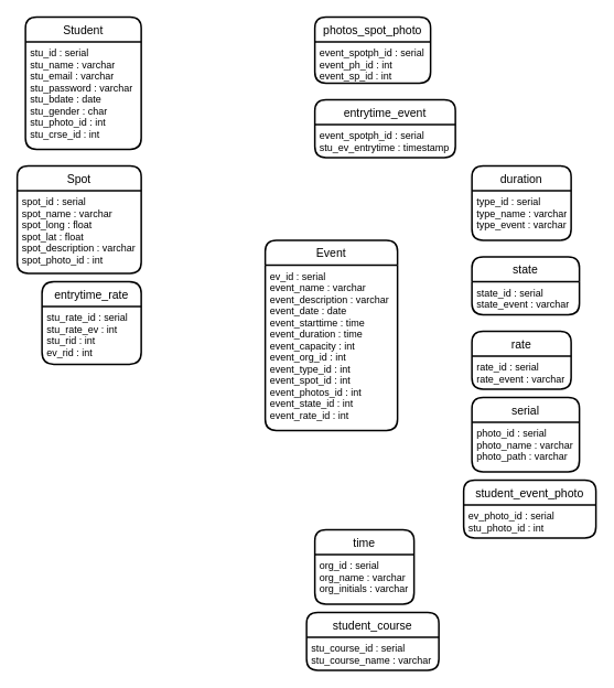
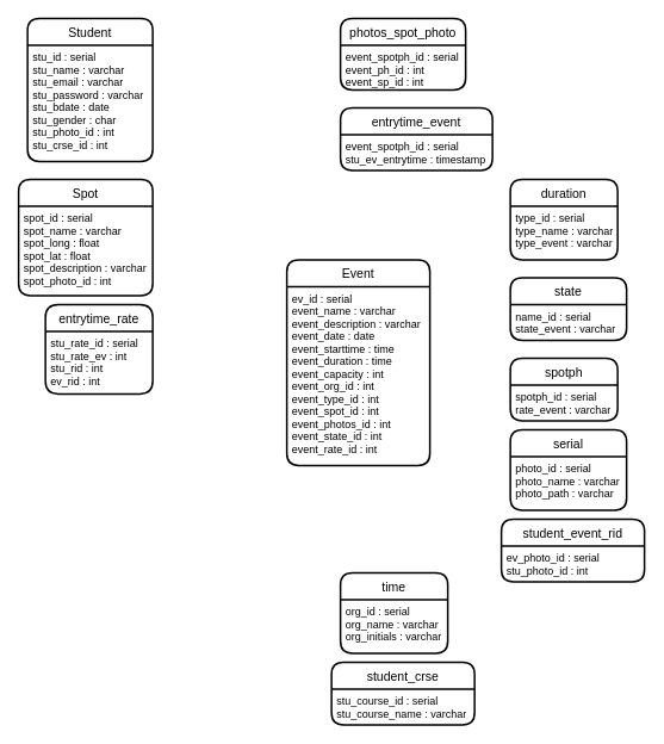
  <mxCell id="0" />
  <mxCell id="1" parent="0" />
  <mxCell id="2" value="Student" style="swimlane;childLayout=stackLayout;horizontal=1;startSize=30;horizontalStack=0;rounded=1;fontSize=14;fontStyle=0;strokeWidth=2;resizeParent=0;resizeLast=1;shadow=0;dashed=0;align=center;" vertex="1" parent="1"><mxGeometry x="30" y="20" width="140" height="160" as="geometry" /></mxCell>
  <mxCell id="3" value="stu_id : serial&#10;stu_name : varchar&#10;stu_email : varchar&#10;stu_password : varchar&#10;stu_bdate : date&#10;stu_gender : char&#10;stu_photo_id : int&#10;stu_crse_id : int&#10;&#10;" style="align=left;strokeColor=none;fillColor=none;spacingLeft=4;fontSize=12;verticalAlign=top;resizable=0;rotatable=0;part=1;" vertex="1" parent="2"><mxGeometry y="30" width="140" height="130" as="geometry" /></mxCell>
  <mxCell id="4" value="Event" style="swimlane;childLayout=stackLayout;horizontal=1;startSize=30;horizontalStack=0;rounded=1;fontSize=14;fontStyle=0;strokeWidth=2;resizeParent=0;resizeLast=1;shadow=0;dashed=0;align=center;" vertex="1" parent="1"><mxGeometry x="320" y="290" width="160" height="230" as="geometry" /></mxCell>
  <mxCell id="5" value="ev_id : serial&#10;event_name : varchar&#10;event_description : varchar&#10;event_date : date&#10;event_starttime : time&#10;event_duration : time&#10;event_capacity : int&#10;event_org_id : int&#10;event_type_id : int&#10;event_spot_id : int&#10;event_photos_id : int&#10;event_state_id : int&#10;event_rate_id : int&#10;&#10;" style="align=left;strokeColor=none;fillColor=none;spacingLeft=4;fontSize=12;verticalAlign=top;resizable=0;rotatable=0;part=1;" vertex="1" parent="4"><mxGeometry y="30" width="160" height="200" as="geometry" /></mxCell>
  <mxCell id="6" value="photos_spot_photo" style="swimlane;childLayout=stackLayout;horizontal=1;startSize=30;horizontalStack=0;rounded=1;fontSize=14;fontStyle=0;strokeWidth=2;resizeParent=0;resizeLast=1;shadow=0;dashed=0;align=center;" vertex="1" parent="1"><mxGeometry x="380" y="20" width="140" height="80" as="geometry" /></mxCell>
  <mxCell id="7" value="event_spotph_id : serial&#10;event_ph_id : int&#10;event_sp_id : int" style="align=left;strokeColor=none;fillColor=none;spacingLeft=4;fontSize=12;verticalAlign=top;resizable=0;rotatable=0;part=1;" vertex="1" parent="6"><mxGeometry y="30" width="140" height="50" as="geometry" /></mxCell>
  <mxCell id="8" value="entrytime_event" style="swimlane;childLayout=stackLayout;horizontal=1;startSize=30;horizontalStack=0;rounded=1;fontSize=14;fontStyle=0;strokeWidth=2;resizeParent=0;resizeLast=1;shadow=0;dashed=0;align=center;" vertex="1" parent="1"><mxGeometry x="380" y="120" width="170" height="70" as="geometry" /></mxCell>
  <mxCell id="9" value="event_spotph_id : serial&#10;stu_ev_entrytime : timestamp" style="align=left;strokeColor=none;fillColor=none;spacingLeft=4;fontSize=12;verticalAlign=top;resizable=0;rotatable=0;part=1;" vertex="1" parent="8"><mxGeometry y="30" width="170" height="40" as="geometry" /></mxCell>
  <mxCell id="10" value="Spot" style="swimlane;childLayout=stackLayout;horizontal=1;startSize=30;horizontalStack=0;rounded=1;fontSize=14;fontStyle=0;strokeWidth=2;resizeParent=0;resizeLast=1;shadow=0;dashed=0;align=center;" vertex="1" parent="1"><mxGeometry x="20" y="200" width="150" height="130" as="geometry" /></mxCell>
  <mxCell id="11" value="spot_id : serial&#10;spot_name : varchar&#10;spot_long : float&#10;spot_lat : float&#10;spot_description : varchar&#10;spot_photo_id : int&#10;&#10;" style="align=left;strokeColor=none;fillColor=none;spacingLeft=4;fontSize=12;verticalAlign=top;resizable=0;rotatable=0;part=1;" vertex="1" parent="10"><mxGeometry y="30" width="150" height="100" as="geometry" /></mxCell>
  <mxCell id="12" value="duration" style="swimlane;childLayout=stackLayout;horizontal=1;startSize=30;horizontalStack=0;rounded=1;fontSize=14;fontStyle=0;strokeWidth=2;resizeParent=0;resizeLast=1;shadow=0;dashed=0;align=center;" vertex="1" parent="1"><mxGeometry x="570" y="200" width="120" height="90" as="geometry" /></mxCell>
  <mxCell id="13" value="type_id : serial&#10;type_name : varchar&#10;type_event : varchar" style="align=left;strokeColor=none;fillColor=none;spacingLeft=4;fontSize=12;verticalAlign=top;resizable=0;rotatable=0;part=1;" vertex="1" parent="12"><mxGeometry y="30" width="120" height="60" as="geometry" /></mxCell>
  <mxCell id="14" value="state" style="swimlane;childLayout=stackLayout;horizontal=1;startSize=30;horizontalStack=0;rounded=1;fontSize=14;fontStyle=0;strokeWidth=2;resizeParent=0;resizeLast=1;shadow=0;dashed=0;align=center;" vertex="1" parent="1"><mxGeometry x="570" y="310" width="130" height="70" as="geometry" /></mxCell>
- <mxCell id="15" value="state_id : serial&#10;state_event : varchar" style="align=left;strokeColor=none;fillColor=none;spacingLeft=4;fontSize=12;verticalAlign=top;resizable=0;rotatable=0;part=1;" vertex="1" parent="14"><mxGeometry y="30" width="130" height="40" as="geometry" /></mxCell>
- <mxCell id="16" value="rate" style="swimlane;childLayout=stackLayout;horizontal=1;startSize=30;horizontalStack=0;rounded=1;fontSize=14;fontStyle=0;strokeWidth=2;resizeParent=0;resizeLast=1;shadow=0;dashed=0;align=center;" vertex="1" parent="1"><mxGeometry x="570" y="400" width="120" height="70" as="geometry" /></mxCell>
- <mxCell id="17" value="rate_id : serial&#10;rate_event : varchar" style="align=left;strokeColor=none;fillColor=none;spacingLeft=4;fontSize=12;verticalAlign=top;resizable=0;rotatable=0;part=1;" vertex="1" parent="16"><mxGeometry y="30" width="120" height="40" as="geometry" /></mxCell>
+ <mxCell id="15" value="name_id : serial&#10;state_event : varchar" style="align=left;strokeColor=none;fillColor=none;spacingLeft=4;fontSize=12;verticalAlign=top;resizable=0;rotatable=0;part=1;" vertex="1" parent="14"><mxGeometry y="30" width="130" height="40" as="geometry" /></mxCell>
+ <mxCell id="16" value="spotph" style="swimlane;childLayout=stackLayout;horizontal=1;startSize=30;horizontalStack=0;rounded=1;fontSize=14;fontStyle=0;strokeWidth=2;resizeParent=0;resizeLast=1;shadow=0;dashed=0;align=center;" vertex="1" parent="1"><mxGeometry x="570" y="400" width="120" height="70" as="geometry" /></mxCell>
+ <mxCell id="17" value="spotph_id : serial&#10;rate_event : varchar" style="align=left;strokeColor=none;fillColor=none;spacingLeft=4;fontSize=12;verticalAlign=top;resizable=0;rotatable=0;part=1;" vertex="1" parent="16"><mxGeometry y="30" width="120" height="40" as="geometry" /></mxCell>
  <mxCell id="18" value="serial" style="swimlane;childLayout=stackLayout;horizontal=1;startSize=30;horizontalStack=0;rounded=1;fontSize=14;fontStyle=0;strokeWidth=2;resizeParent=0;resizeLast=1;shadow=0;dashed=0;align=center;" vertex="1" parent="1"><mxGeometry x="570" y="480" width="130" height="90" as="geometry" /></mxCell>
  <mxCell id="19" value="photo_id : serial&#10;photo_name : varchar&#10;photo_path : varchar" style="align=left;strokeColor=none;fillColor=none;spacingLeft=4;fontSize=12;verticalAlign=top;resizable=0;rotatable=0;part=1;" vertex="1" parent="18"><mxGeometry y="30" width="130" height="60" as="geometry" /></mxCell>
- <mxCell id="20" value="student_event_photo" style="swimlane;childLayout=stackLayout;horizontal=1;startSize=30;horizontalStack=0;rounded=1;fontSize=14;fontStyle=0;strokeWidth=2;resizeParent=0;resizeLast=1;shadow=0;dashed=0;align=center;" vertex="1" parent="1"><mxGeometry x="560" y="580" width="160" height="70" as="geometry" /></mxCell>
+ <mxCell id="20" value="student_event_rid" style="swimlane;childLayout=stackLayout;horizontal=1;startSize=30;horizontalStack=0;rounded=1;fontSize=14;fontStyle=0;strokeWidth=2;resizeParent=0;resizeLast=1;shadow=0;dashed=0;align=center;" vertex="1" parent="1"><mxGeometry x="560" y="580" width="160" height="70" as="geometry" /></mxCell>
  <mxCell id="21" value="ev_photo_id : serial&#10;stu_photo_id : int" style="align=left;strokeColor=none;fillColor=none;spacingLeft=4;fontSize=12;verticalAlign=top;resizable=0;rotatable=0;part=1;" vertex="1" parent="20"><mxGeometry y="30" width="160" height="40" as="geometry" /></mxCell>
  <mxCell id="22" value="time" style="swimlane;childLayout=stackLayout;horizontal=1;startSize=30;horizontalStack=0;rounded=1;fontSize=14;fontStyle=0;strokeWidth=2;resizeParent=0;resizeLast=1;shadow=0;dashed=0;align=center;" vertex="1" parent="1"><mxGeometry x="380" y="640" width="120" height="90" as="geometry" /></mxCell>
  <mxCell id="23" value="org_id : serial&#10;org_name : varchar&#10;org_initials : varchar" style="align=left;strokeColor=none;fillColor=none;spacingLeft=4;fontSize=12;verticalAlign=top;resizable=0;rotatable=0;part=1;" vertex="1" parent="22"><mxGeometry y="30" width="120" height="60" as="geometry" /></mxCell>
- <mxCell id="24" value="student_course" style="swimlane;childLayout=stackLayout;horizontal=1;startSize=30;horizontalStack=0;rounded=1;fontSize=14;fontStyle=0;strokeWidth=2;resizeParent=0;resizeLast=1;shadow=0;dashed=0;align=center;" vertex="1" parent="1"><mxGeometry x="370" y="740" width="160" height="70" as="geometry" /></mxCell>
+ <mxCell id="24" value="student_crse" style="swimlane;childLayout=stackLayout;horizontal=1;startSize=30;horizontalStack=0;rounded=1;fontSize=14;fontStyle=0;strokeWidth=2;resizeParent=0;resizeLast=1;shadow=0;dashed=0;align=center;" vertex="1" parent="1"><mxGeometry x="370" y="740" width="160" height="70" as="geometry" /></mxCell>
  <mxCell id="25" value="stu_course_id : serial&#10;stu_course_name : varchar" style="align=left;strokeColor=none;fillColor=none;spacingLeft=4;fontSize=12;verticalAlign=top;resizable=0;rotatable=0;part=1;" vertex="1" parent="24"><mxGeometry y="30" width="160" height="40" as="geometry" /></mxCell>
  <mxCell id="26" value="entrytime_rate" style="swimlane;childLayout=stackLayout;horizontal=1;startSize=30;horizontalStack=0;rounded=1;fontSize=14;fontStyle=0;strokeWidth=2;resizeParent=0;resizeLast=1;shadow=0;dashed=0;align=center;arcSize=16;" vertex="1" parent="1"><mxGeometry x="50" y="340" width="120" height="100" as="geometry" /></mxCell>
  <mxCell id="27" value="stu_rate_id : serial&#10;stu_rate_ev : int&#10;stu_rid : int&#10;ev_rid : int&#10;" style="align=left;strokeColor=none;fillColor=none;spacingLeft=4;fontSize=12;verticalAlign=top;resizable=0;rotatable=0;part=1;" vertex="1" parent="26"><mxGeometry y="30" width="120" height="70" as="geometry" /></mxCell>
